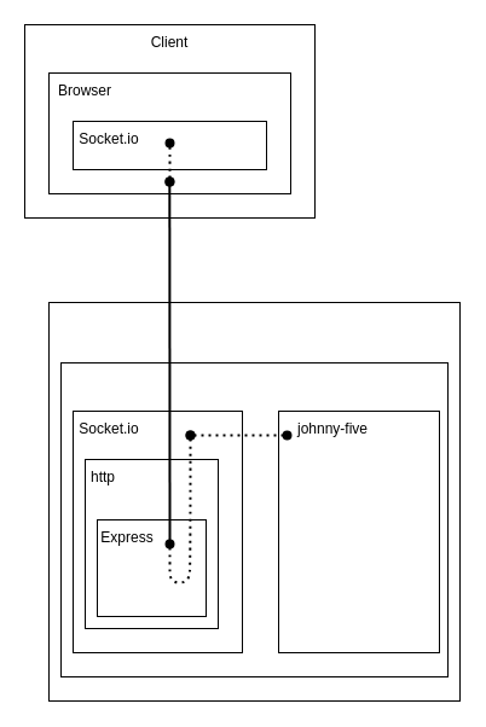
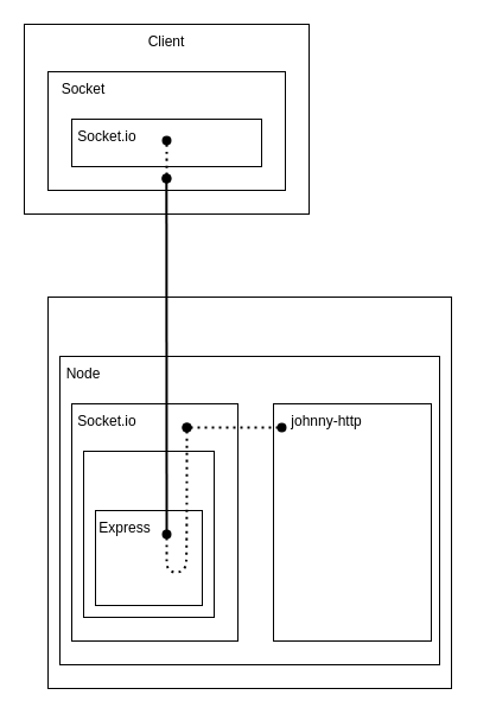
  <mxCell id="0" />
  <mxCell id="1" parent="0" />
  <mxCell id="2" value="" style="rounded=1;whiteSpace=wrap;html=1;arcSize=0;" vertex="1" parent="1"><mxGeometry x="20" y="20" width="240" height="160" as="geometry" /></mxCell>
  <mxCell id="3" value="" style="rounded=1;whiteSpace=wrap;html=1;arcSize=0;" vertex="1" parent="1"><mxGeometry x="40" y="60" width="200" height="100" as="geometry" /></mxCell>
  <mxCell id="4" style="edgeStyle=orthogonalEdgeStyle;rounded=0;orthogonalLoop=1;jettySize=auto;html=1;exitX=0.5;exitY=1;exitDx=0;exitDy=0;arcSize=5;" edge="1" parent="1" source="2" target="2"><mxGeometry relative="1" as="geometry" /></mxCell>
  <mxCell id="5" value="Client" style="text;html=1;strokeColor=none;fillColor=none;align=center;verticalAlign=middle;whiteSpace=wrap;rounded=0;" vertex="1" parent="1"><mxGeometry x="110" y="20" width="60" height="30" as="geometry" /></mxCell>
- <mxCell id="6" value="Browser" style="text;html=1;strokeColor=none;fillColor=none;align=center;verticalAlign=middle;whiteSpace=wrap;rounded=0;" vertex="1" parent="1"><mxGeometry x="40" y="60" width="60" height="30" as="geometry" /></mxCell>
+ <mxCell id="6" value="Socket" style="text;html=1;strokeColor=none;fillColor=none;align=center;verticalAlign=middle;whiteSpace=wrap;rounded=0;" vertex="1" parent="1"><mxGeometry x="40" y="60" width="60" height="30" as="geometry" /></mxCell>
  <mxCell id="7" value="" style="rounded=1;whiteSpace=wrap;html=1;arcSize=0;" vertex="1" parent="1"><mxGeometry x="40" y="250" width="340" height="330" as="geometry" /></mxCell>
  <mxCell id="8" value="" style="rounded=1;whiteSpace=wrap;html=1;arcSize=0;" vertex="1" parent="1"><mxGeometry x="50" y="300" width="320" height="260" as="geometry" /></mxCell>
  <mxCell id="9" style="edgeStyle=orthogonalEdgeStyle;rounded=0;orthogonalLoop=1;jettySize=auto;html=1;exitX=0.5;exitY=1;exitDx=0;exitDy=0;arcSize=5;" edge="1" parent="1" source="7" target="7"><mxGeometry relative="1" as="geometry" /></mxCell>
+ <mxCell id="10" value="Node" style="text;html=1;strokeColor=none;fillColor=none;align=center;verticalAlign=middle;whiteSpace=wrap;rounded=0;" vertex="1" parent="1"><mxGeometry x="50" y="300" width="40" height="30" as="geometry" /></mxCell>
  <mxCell id="11" value="" style="group" vertex="1" connectable="0" parent="1"><mxGeometry x="60" y="100" width="160" height="40" as="geometry" /></mxCell>
  <mxCell id="12" value="" style="rounded=1;whiteSpace=wrap;html=1;arcSize=0;" vertex="1" parent="11"><mxGeometry width="160" height="40" as="geometry" /></mxCell>
  <mxCell id="13" value="Socket.io" style="text;html=1;strokeColor=none;fillColor=none;align=center;verticalAlign=middle;whiteSpace=wrap;rounded=0;" vertex="1" parent="11"><mxGeometry width="60" height="30" as="geometry" /></mxCell>
  <mxCell id="14" value="" style="rounded=1;whiteSpace=wrap;html=1;arcSize=0;" vertex="1" parent="1"><mxGeometry x="60" y="340" width="140" height="200" as="geometry" /></mxCell>
  <mxCell id="15" value="Socket.io" style="text;html=1;strokeColor=none;fillColor=none;align=center;verticalAlign=middle;whiteSpace=wrap;rounded=0;" vertex="1" parent="1"><mxGeometry x="60" y="340" width="60" height="30" as="geometry" /></mxCell>
  <mxCell id="16" value="" style="rounded=0;whiteSpace=wrap;html=1;" vertex="1" parent="1"><mxGeometry x="70" y="380" width="110" height="140" as="geometry" /></mxCell>
  <mxCell id="17" value="" style="rounded=0;whiteSpace=wrap;html=1;" vertex="1" parent="1"><mxGeometry x="80" y="430" width="90" height="80" as="geometry" /></mxCell>
  <mxCell id="18" value="Express" style="text;html=1;strokeColor=none;fillColor=none;align=center;verticalAlign=middle;whiteSpace=wrap;rounded=0;" vertex="1" parent="1"><mxGeometry x="80" y="430" width="50" height="30" as="geometry" /></mxCell>
- <mxCell id="19" value="http" style="text;html=1;strokeColor=none;fillColor=none;align=center;verticalAlign=middle;whiteSpace=wrap;rounded=0;" vertex="1" parent="1"><mxGeometry x="70" y="380" width="30" height="30" as="geometry" /></mxCell>
  <mxCell id="20" value="" style="endArrow=none;dashed=1;html=1;dashPattern=1 2;strokeWidth=2;curved=1;startArrow=oval;startFill=1;" edge="1" parent="1"><mxGeometry width="50" height="50" relative="1" as="geometry"><mxPoint x="157" y="360" as="sourcePoint" /><mxPoint x="140" y="450" as="targetPoint" /><Array as="points"><mxPoint x="157" y="464" /><mxPoint x="156" y="482" /><mxPoint x="140" y="482" /><mxPoint x="140" y="464" /></Array></mxGeometry></mxCell>
  <mxCell id="21" value="" style="endArrow=oval;startArrow=oval;html=1;rounded=0;startFill=1;endFill=1;strokeWidth=2;" edge="1" parent="1"><mxGeometry width="50" height="50" relative="1" as="geometry"><mxPoint x="140" y="450" as="sourcePoint" /><mxPoint x="139.83" y="150" as="targetPoint" /><Array as="points"><mxPoint x="139.83" y="150" /></Array></mxGeometry></mxCell>
  <mxCell id="22" value="" style="endArrow=oval;dashed=1;html=1;dashPattern=1 2;strokeWidth=2;curved=1;startArrow=oval;startFill=1;endFill=1;" edge="1" parent="1"><mxGeometry width="50" height="50" relative="1" as="geometry"><mxPoint x="140" y="150" as="sourcePoint" /><mxPoint x="140" y="118" as="targetPoint" /></mxGeometry></mxCell>
  <mxCell id="23" style="edgeStyle=none;orthogonalLoop=1;jettySize=auto;html=1;exitX=0;exitY=0.5;exitDx=0;exitDy=0;dashed=1;dashPattern=1 2;startArrow=oval;startFill=1;endArrow=oval;endFill=1;" edge="1" parent="1" source="17" target="17"><mxGeometry relative="1" as="geometry" /></mxCell>
  <mxCell id="24" value="" style="rounded=1;whiteSpace=wrap;html=1;arcSize=0;" vertex="1" parent="1"><mxGeometry x="230" y="340" width="133" height="200" as="geometry" /></mxCell>
  <mxCell id="25" value="" style="endArrow=oval;startArrow=oval;html=1;dashed=1;dashPattern=1 2;startFill=1;endFill=1;strokeWidth=2;" edge="1" parent="1"><mxGeometry width="50" height="50" relative="1" as="geometry"><mxPoint x="157" y="360" as="sourcePoint" /><mxPoint x="237" y="360" as="targetPoint" /></mxGeometry></mxCell>
- <mxCell id="26" value="johnny-five" style="text;html=1;strokeColor=none;fillColor=none;align=center;verticalAlign=middle;whiteSpace=wrap;rounded=0;" vertex="1" parent="1"><mxGeometry x="220" y="340" width="110" height="30" as="geometry" /></mxCell>
+ <mxCell id="26" value="johnny-http" style="text;html=1;strokeColor=none;fillColor=none;align=center;verticalAlign=middle;whiteSpace=wrap;rounded=0;" vertex="1" parent="1"><mxGeometry x="220" y="340" width="110" height="30" as="geometry" /></mxCell>
